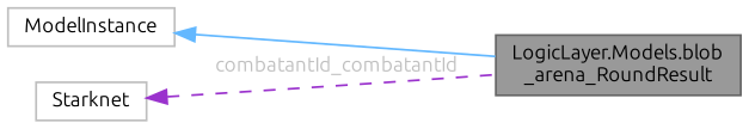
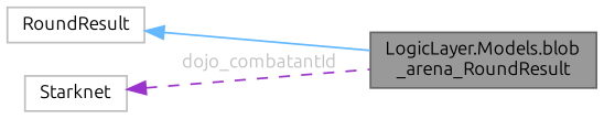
  digraph {
    fontname=Ubuntu
    rankdir=LR
    node [color=grey75 fillcolor=white fontname=Ubuntu fontsize=10 shape=box style=filled]
    edge [dir=back fontname=Ubuntu fontsize=10 labelfontname=Helvetica labelfontsize=10]
    n1 [color=gray40 fillcolor=grey60 fontcolor=black height=0.2 label="LogicLayer.Models.blob\l_arena_RoundResult" width=0.4]
-   n2 [height=0.2 label=ModelInstance width=0.4]
+   n2 [height=0.2 label=RoundResult width=0.4]
    n3 [height=0.2 label=Starknet width=0.4]
    n2 -> n1 [color=steelblue1 style=solid]
-   n3 -> n1 [color=darkorchid3 fontcolor=grey label=" combatantId_combatantId" style=dashed]
+   n3 -> n1 [color=darkorchid3 fontcolor=grey label=" dojo_combatantId" style=dashed]
  }
